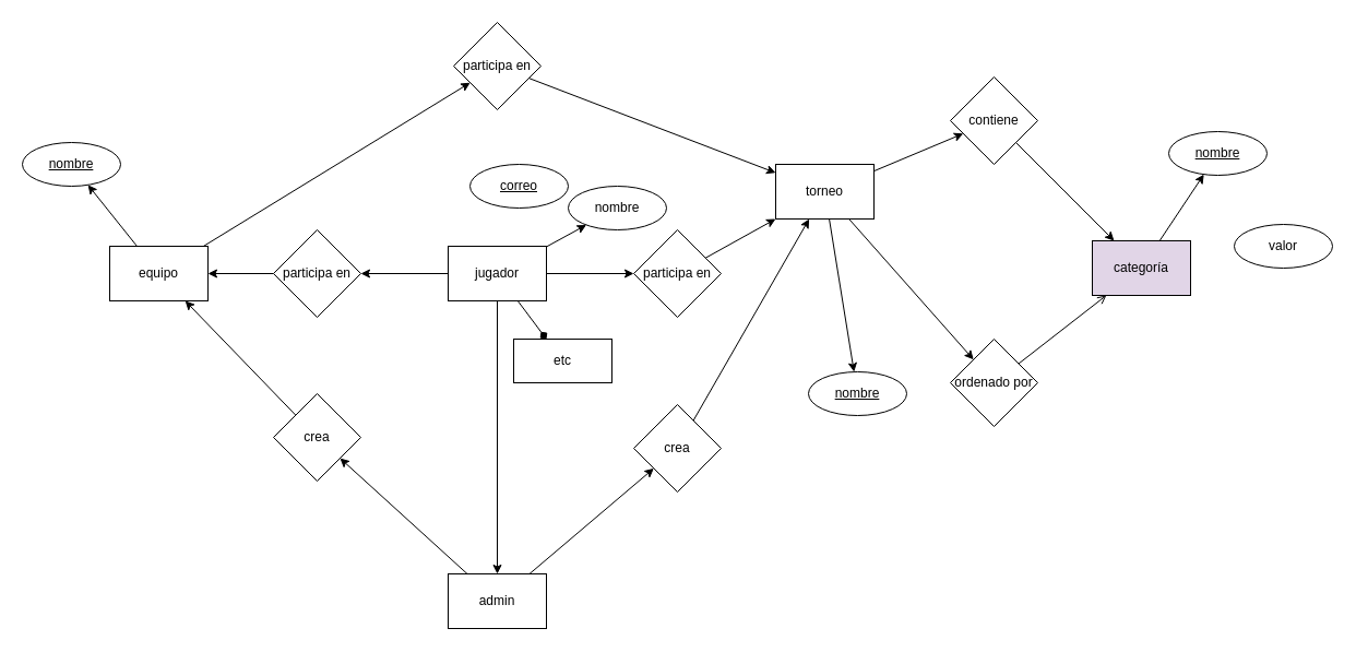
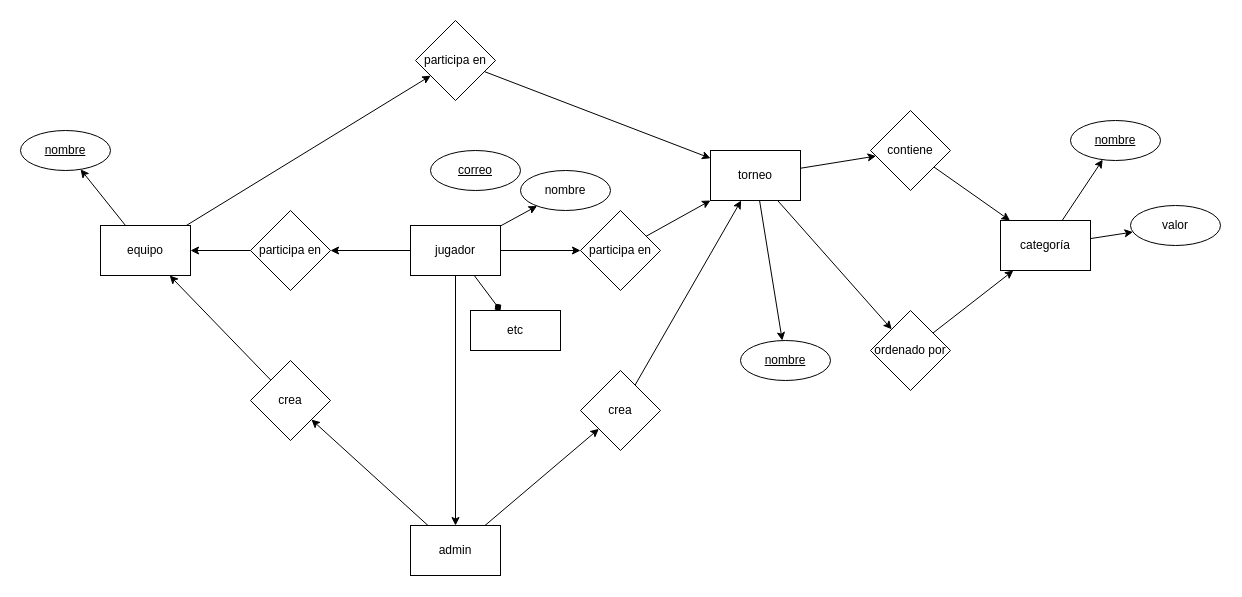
  <mxCell id="0" />
  <mxCell id="1" parent="0" />
  <mxCell id="2" style="edgeStyle=none;rounded=0;orthogonalLoop=1;jettySize=auto;html=1;" edge="1" parent="1" source="4" target="27"><mxGeometry relative="1" as="geometry" /></mxCell>
  <mxCell id="3" style="edgeStyle=none;rounded=0;orthogonalLoop=1;jettySize=auto;html=1;" edge="1" parent="1" source="4" target="38"><mxGeometry relative="1" as="geometry" /></mxCell>
  <mxCell id="4" value="equipo" style="rounded=0;whiteSpace=wrap;html=1;" vertex="1" parent="1"><mxGeometry x="100" y="225" width="90" height="50" as="geometry" /></mxCell>
  <mxCell id="5" style="edgeStyle=none;rounded=0;orthogonalLoop=1;jettySize=auto;html=1;" edge="1" parent="1" source="8" target="33"><mxGeometry relative="1" as="geometry" /></mxCell>
  <mxCell id="6" style="edgeStyle=none;rounded=0;orthogonalLoop=1;jettySize=auto;html=1;" edge="1" parent="1" source="8" target="36"><mxGeometry relative="1" as="geometry" /></mxCell>
  <mxCell id="7" style="edgeStyle=none;rounded=0;orthogonalLoop=1;jettySize=auto;html=1;" edge="1" parent="1" source="8" target="37"><mxGeometry relative="1" as="geometry" /></mxCell>
  <mxCell id="8" value="torneo" style="rounded=0;whiteSpace=wrap;html=1;" vertex="1" parent="1"><mxGeometry x="710" y="150" width="90" height="50" as="geometry" /></mxCell>
  <mxCell id="9" style="edgeStyle=none;rounded=0;orthogonalLoop=1;jettySize=auto;html=1;" edge="1" parent="1" source="11" target="19"><mxGeometry relative="1" as="geometry" /></mxCell>
  <mxCell id="10" style="edgeStyle=none;rounded=0;orthogonalLoop=1;jettySize=auto;html=1;" edge="1" parent="1" source="11" target="25"><mxGeometry relative="1" as="geometry" /></mxCell>
  <mxCell id="11" value="admin" style="rounded=0;whiteSpace=wrap;html=1;" vertex="1" parent="1"><mxGeometry x="410" y="525" width="90" height="50" as="geometry" /></mxCell>
  <mxCell id="12" style="rounded=0;orthogonalLoop=1;jettySize=auto;html=1;" edge="1" parent="1" source="17" target="23"><mxGeometry relative="1" as="geometry" /></mxCell>
  <mxCell id="13" style="edgeStyle=none;rounded=0;orthogonalLoop=1;jettySize=auto;html=1;" edge="1" parent="1" source="17" target="21"><mxGeometry relative="1" as="geometry" /></mxCell>
  <mxCell id="14" style="edgeStyle=none;rounded=0;orthogonalLoop=1;jettySize=auto;html=1;" edge="1" parent="1" source="17" target="39"><mxGeometry relative="1" as="geometry" /></mxCell>
  <mxCell id="15" style="edgeStyle=none;rounded=0;orthogonalLoop=1;jettySize=auto;html=1;" edge="1" parent="1" source="17" target="11"><mxGeometry relative="1" as="geometry" /></mxCell>
  <mxCell id="16" style="edgeStyle=none;rounded=0;orthogonalLoop=1;jettySize=auto;html=1;endArrow=diamond;" edge="1" parent="1" source="17" target="41"><mxGeometry relative="1" as="geometry" /></mxCell>
  <mxCell id="17" value="jugador" style="rounded=0;whiteSpace=wrap;html=1;" vertex="1" parent="1"><mxGeometry x="410" y="225" width="90" height="50" as="geometry" /></mxCell>
  <mxCell id="18" style="edgeStyle=none;rounded=0;orthogonalLoop=1;jettySize=auto;html=1;" edge="1" parent="1" source="19" target="8"><mxGeometry relative="1" as="geometry" /></mxCell>
  <mxCell id="19" value="crea" style="rhombus;whiteSpace=wrap;html=1;" vertex="1" parent="1"><mxGeometry x="580" y="370" width="80" height="80" as="geometry" /></mxCell>
  <mxCell id="20" style="edgeStyle=none;rounded=0;orthogonalLoop=1;jettySize=auto;html=1;" edge="1" parent="1" source="21" target="8"><mxGeometry relative="1" as="geometry" /></mxCell>
  <mxCell id="21" value="participa en" style="rhombus;whiteSpace=wrap;html=1;" vertex="1" parent="1"><mxGeometry x="580" y="210" width="80" height="80" as="geometry" /></mxCell>
  <mxCell id="22" style="edgeStyle=none;rounded=0;orthogonalLoop=1;jettySize=auto;html=1;" edge="1" parent="1" source="23" target="4"><mxGeometry relative="1" as="geometry" /></mxCell>
  <mxCell id="23" value="participa en" style="rhombus;whiteSpace=wrap;html=1;" vertex="1" parent="1"><mxGeometry x="250" y="210" width="80" height="80" as="geometry" /></mxCell>
  <mxCell id="24" style="edgeStyle=none;rounded=0;orthogonalLoop=1;jettySize=auto;html=1;" edge="1" parent="1" source="25" target="4"><mxGeometry relative="1" as="geometry" /></mxCell>
  <mxCell id="25" value="crea" style="rhombus;whiteSpace=wrap;html=1;" vertex="1" parent="1"><mxGeometry x="250" y="360" width="80" height="80" as="geometry" /></mxCell>
  <mxCell id="26" style="edgeStyle=none;rounded=0;orthogonalLoop=1;jettySize=auto;html=1;" edge="1" parent="1" source="27" target="8"><mxGeometry relative="1" as="geometry" /></mxCell>
  <mxCell id="27" value="participa en" style="rhombus;whiteSpace=wrap;html=1;" vertex="1" parent="1"><mxGeometry x="415" y="20" width="80" height="80" as="geometry" /></mxCell>
  <mxCell id="28" style="edgeStyle=none;rounded=0;orthogonalLoop=1;jettySize=auto;html=1;" edge="1" parent="1" source="30" target="31"><mxGeometry relative="1" as="geometry" /></mxCell>
- <mxCell id="30" value="categoría" style="rounded=0;whiteSpace=wrap;html=1;fillColor=#e1d5e7;" vertex="1" parent="1"><mxGeometry x="1000" y="220" width="90" height="50" as="geometry" /></mxCell>
+ <mxCell id="29" style="edgeStyle=none;rounded=0;orthogonalLoop=1;jettySize=auto;html=1;" edge="1" parent="1" source="30" target="34"><mxGeometry relative="1" as="geometry" /></mxCell>
+ <mxCell id="30" value="categoría" style="rounded=0;whiteSpace=wrap;html=1;" vertex="1" parent="1"><mxGeometry x="1000" y="220" width="90" height="50" as="geometry" /></mxCell>
  <mxCell id="31" value="&lt;u&gt;nombre&lt;/u&gt;" style="ellipse;whiteSpace=wrap;html=1;" vertex="1" parent="1"><mxGeometry x="1070" y="120" width="90" height="40" as="geometry" /></mxCell>
  <mxCell id="32" style="edgeStyle=none;rounded=0;orthogonalLoop=1;jettySize=auto;html=1;" edge="1" parent="1" source="33" target="30"><mxGeometry relative="1" as="geometry" /></mxCell>
- <mxCell id="33" value="contiene" style="rhombus;whiteSpace=wrap;html=1;" vertex="1" parent="1"><mxGeometry x="870" y="70" width="80" height="80" as="geometry" /></mxCell>
+ <mxCell id="33" value="contiene" style="rhombus;whiteSpace=wrap;html=1;" vertex="1" parent="1"><mxGeometry x="870" y="110" width="80" height="80" as="geometry" /></mxCell>
  <mxCell id="34" value="valor" style="ellipse;whiteSpace=wrap;html=1;" vertex="1" parent="1"><mxGeometry x="1130" y="205" width="90" height="40" as="geometry" /></mxCell>
- <mxCell id="35" style="edgeStyle=none;rounded=0;orthogonalLoop=1;jettySize=auto;html=1;endArrow=open;" edge="1" parent="1" source="36" target="30"><mxGeometry relative="1" as="geometry" /></mxCell>
+ <mxCell id="35" style="edgeStyle=none;rounded=0;orthogonalLoop=1;jettySize=auto;html=1;" edge="1" parent="1" source="36" target="30"><mxGeometry relative="1" as="geometry" /></mxCell>
  <mxCell id="36" value="ordenado por" style="rhombus;whiteSpace=wrap;html=1;" vertex="1" parent="1"><mxGeometry x="870" y="310" width="80" height="80" as="geometry" /></mxCell>
  <mxCell id="37" value="&lt;u&gt;nombre&lt;/u&gt;" style="ellipse;whiteSpace=wrap;html=1;" vertex="1" parent="1"><mxGeometry x="740" y="340" width="90" height="40" as="geometry" /></mxCell>
  <mxCell id="38" value="&lt;u&gt;nombre&lt;/u&gt;" style="ellipse;whiteSpace=wrap;html=1;" vertex="1" parent="1"><mxGeometry x="20" y="130" width="90" height="40" as="geometry" /></mxCell>
  <mxCell id="39" value="nombre" style="ellipse;whiteSpace=wrap;html=1;" vertex="1" parent="1"><mxGeometry x="520" y="170" width="90" height="40" as="geometry" /></mxCell>
  <mxCell id="40" value="&lt;u&gt;correo&lt;/u&gt;" style="ellipse;whiteSpace=wrap;html=1;" vertex="1" parent="1"><mxGeometry x="430" y="150" width="90" height="40" as="geometry" /></mxCell>
  <mxCell id="41" value="etc" style="whiteSpace=wrap;html=1;rounded=0;" vertex="1" parent="1"><mxGeometry x="470" y="310" width="90" height="40" as="geometry" /></mxCell>
